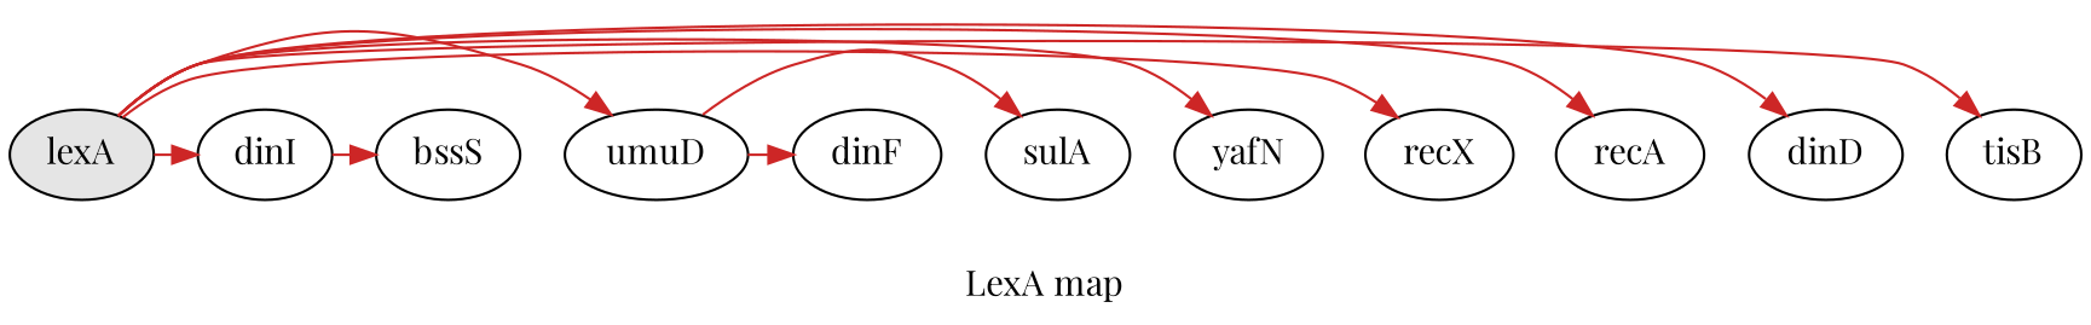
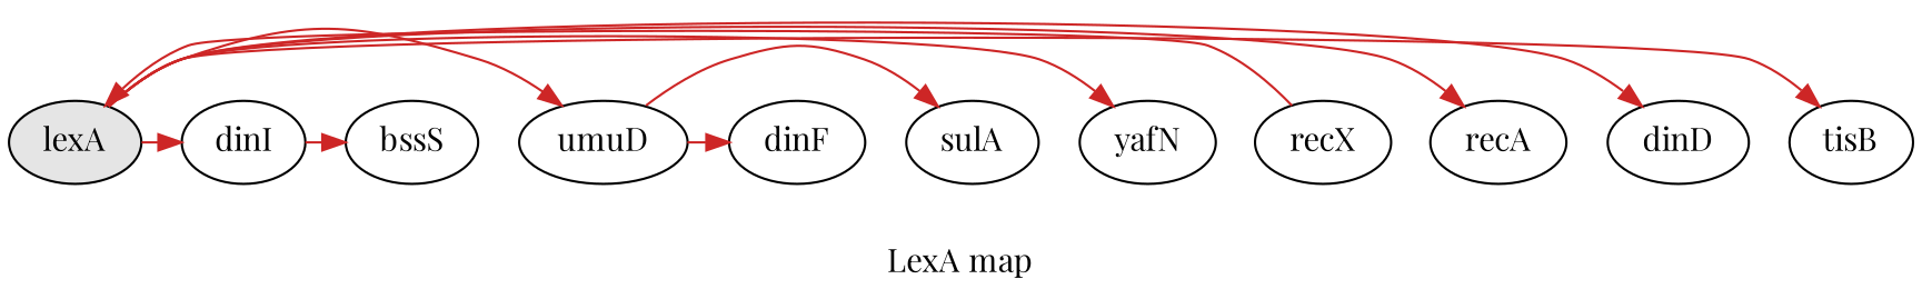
  digraph {
    fontname="Playfair Display"
    label="LexA map"
    pack=true
    rank=source
    splines=true
    node [color=black fontname="Playfair Display"]
    edge [color=firebrick3 fontname="Playfair Display"]
    sulA [width=0.5]
    dinF [width=0.5]
    lexA [fillcolor=grey90 style=filled width=0.5]
    tisB [width=0.5]
    dinD [width=0.5]
    recA [width=0.5]
    recX [width=0.5]
    yafN [width=0.5]
    umuD [width=0.5]
    dinI [width=0.5]
    bssS [width=0.5]
    lexA -> tisB
    lexA -> dinD
    lexA -> recA
-   lexA -> recX
+   recX -> lexA
    lexA -> yafN
    lexA -> umuD
    lexA -> dinI
    umuD -> sulA
    umuD -> dinF
    dinI -> bssS
  }
